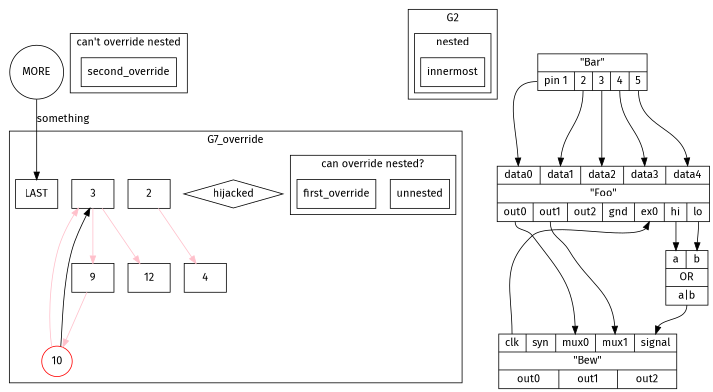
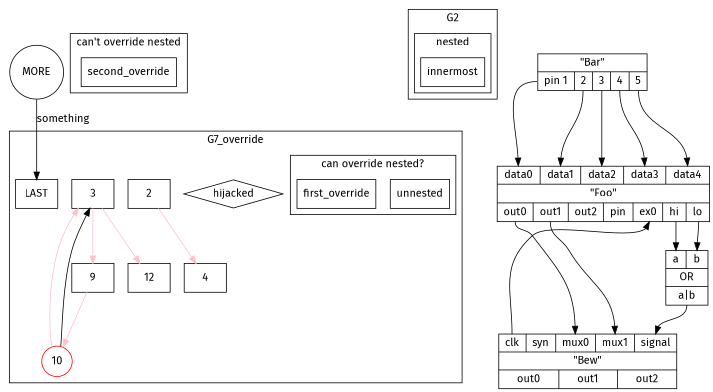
  digraph {
    fontname="Fira Sans"
    rankdir=TB
    node [fontname="Fira Sans" shape=record]
    edge [fontname="Fira Sans"]
    unnested
    first_override
    hijacked [shape=diamond]
    2
    4
    3
    9
    12
    10 [color=red shape=circle]
    n10 [label=LAST]
    second_override
    innermost
    n13 [label=MORE shape=circle]
    n14 [label="{ \"Bar\"|{<p1>pin 1|<p2>     2|<p3>     3|<p4>     4|<p5>     5} }"]
-   n15 [label="{ {<data0>data0|<data1>data1|<data2>data2|<data3>data3|<data4>data4}|\"Foo\" |{<out0>out0|<out1>out1|<out2>out2|<GND>gnd|<ex0>ex0|<hi>hi|<lo>lo} }"]
+   n15 [label="{ {<data0>data0|<data1>data1|<data2>data2|<data3>data3|<data4>data4}|\"Foo\" |{<out0>out0|<out1>out1|<out2>out2|<GND>pin|<ex0>ex0|<hi>hi|<lo>lo} }"]
    n16 [label="{ {<clk>clk|<syn>syn|<mux0>mux0|<mux1>mux1|<signal>signal}|\"Bew\" |{<out0>out0|<out1>out1|<out2>out2} }"]
    n17 [label="{ {<a>a|<b>b}|OR|{<ab>a\|b} }"]
    subgraph cluster_1 {
      label=G7_override
      hijacked
      2
      4
      3
      9
      12
      10
      n10
      subgraph cluster_2 {
        label="can override nested?"
        unnested
        first_override
      }
    }
    subgraph cluster_3 {
      label="can't override nested"
      second_override
    }
    subgraph cluster_4 {
      label=G2
      subgraph cluster_5 {
        label=nested
        innermost
      }
    }
    subgraph sub_6 {
      label=QQ
      n10
      n13
    }
    2 -> 4 [color=pink]
    3 -> 9 [color=pink]
    3 -> 12 [color=pink]
    9 -> 10 [color=pink]
    10 -> 3 [color=pink]
    10 -> 3
    n13 -> n10 [label=something]
    n14 -> n15 [headport=data0 tailport=p1]
    n14 -> n15 [headport=data1 tailport=p2]
    n14 -> n15 [headport=data2 tailport=p3]
    n14 -> n15 [headport=data3 tailport=p4]
    n14 -> n15 [headport=data4 tailport=p5]
    n15 -> n16 [headport=mux0 tailport=out0]
    n15 -> n16 [headport=mux1 tailport=out1]
    n15 -> n17 [headport=a tailport=hi]
    n15 -> n17 [headport=b tailport=lo]
    n16 -> n15 [headport=ex0 tailport=clk]
    n17 -> n16 [headport=signal tailport=ab]
  }
